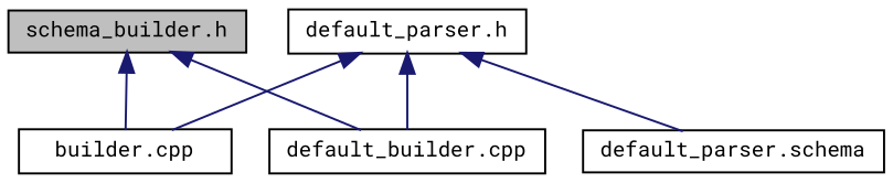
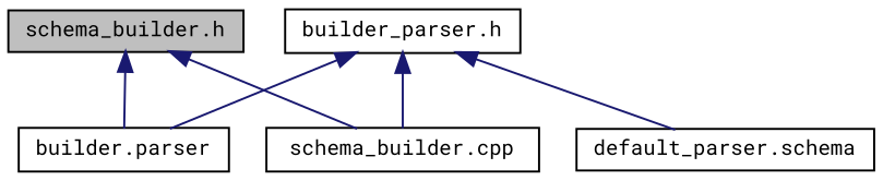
  digraph {
    fontname="Roboto Mono"
    node [color=black fillcolor=white fontname="Roboto Mono" fontsize=10 shape=record style=filled]
    edge [color=midnightblue dir=back fontname="Roboto Mono" fontsize=10 labelfontname=Helvetica labelfontsize=10 style=solid]
    n1 [fillcolor=grey75 fontcolor=black height=0.2 label="schema_builder.h" width=0.4]
-   n2 [height=0.2 label="default_builder.cpp" width=0.4]
-   n3 [height=0.2 label="builder.cpp" width=0.4]
-   n4 [height=0.2 label="default_parser.h" width=0.4]
+   n2 [height=0.2 label="schema_builder.cpp" width=0.4]
+   n3 [height=0.2 label="builder.parser" width=0.4]
+   n4 [height=0.2 label="builder_parser.h" width=0.4]
    n5 [height=0.2 label="default_parser.schema" width=0.4]
    n1 -> n2
    n1 -> n3
    n4 -> n2
    n4 -> n3
    n4 -> n5
  }
